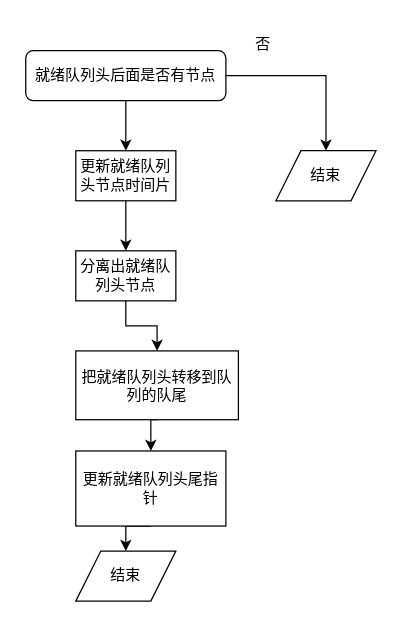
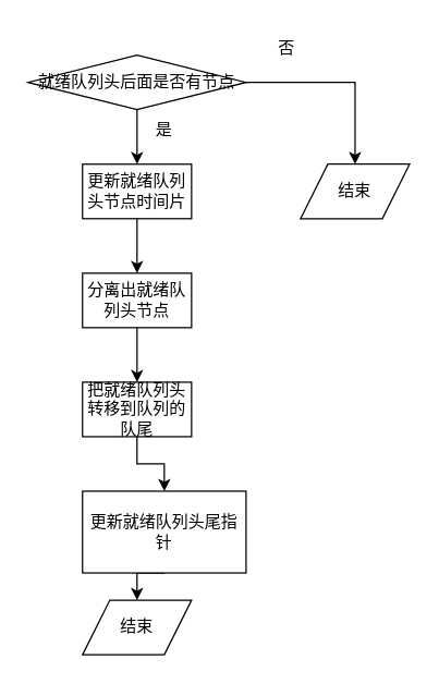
  <mxCell id="0" />
  <mxCell id="1" parent="0" />
  <mxCell id="2" style="edgeStyle=orthogonalEdgeStyle;rounded=0;orthogonalLoop=1;jettySize=auto;html=1;exitX=0.5;exitY=1;exitDx=0;exitDy=0;" edge="1" parent="1" source="4" target="7"><mxGeometry relative="1" as="geometry" /></mxCell>
  <mxCell id="3" style="edgeStyle=orthogonalEdgeStyle;rounded=0;orthogonalLoop=1;jettySize=auto;html=1;exitX=1;exitY=0.5;exitDx=0;exitDy=0;" edge="1" parent="1" source="4" target="5"><mxGeometry relative="1" as="geometry" /></mxCell>
- <mxCell id="4" value="&lt;span style=&quot;&quot;&gt;就绪队列头后面是否有节点&lt;/span&gt;" style="whiteSpace=wrap;html=1;rounded=1;" vertex="1" parent="1"><mxGeometry x="20" y="40" width="160" height="40" as="geometry" /></mxCell>
+ <mxCell id="4" value="&lt;span style=&quot;&quot;&gt;就绪队列头后面是否有节点&lt;/span&gt;" style="rhombus;whiteSpace=wrap;html=1;" vertex="1" parent="1"><mxGeometry x="20" y="40" width="160" height="40" as="geometry" /></mxCell>
  <mxCell id="5" value="结束" style="shape=parallelogram;perimeter=parallelogramPerimeter;whiteSpace=wrap;html=1;fixedSize=1;" vertex="1" parent="1"><mxGeometry x="220" y="120" width="80" height="40" as="geometry" /></mxCell>
  <mxCell id="6" style="edgeStyle=orthogonalEdgeStyle;rounded=0;orthogonalLoop=1;jettySize=auto;html=1;exitX=0.5;exitY=1;exitDx=0;exitDy=0;" edge="1" parent="1" source="7" target="10"><mxGeometry relative="1" as="geometry" /></mxCell>
  <mxCell id="7" value="更新就绪队列头节点时间片" style="rounded=0;whiteSpace=wrap;html=1;" vertex="1" parent="1"><mxGeometry x="60" y="120" width="80" height="40" as="geometry" /></mxCell>
  <mxCell id="8" style="edgeStyle=orthogonalEdgeStyle;rounded=0;orthogonalLoop=1;jettySize=auto;html=1;exitX=0.5;exitY=1;exitDx=0;exitDy=0;" edge="1" parent="1" source="4" target="4"><mxGeometry relative="1" as="geometry" /></mxCell>
  <mxCell id="9" style="edgeStyle=orthogonalEdgeStyle;rounded=0;orthogonalLoop=1;jettySize=auto;html=1;exitX=0.5;exitY=1;exitDx=0;exitDy=0;entryX=0.5;entryY=0;entryDx=0;entryDy=0;" edge="1" parent="1" source="10" target="12"><mxGeometry relative="1" as="geometry" /></mxCell>
  <mxCell id="10" value="分离出就绪队列头节点" style="rounded=0;whiteSpace=wrap;html=1;" vertex="1" parent="1"><mxGeometry x="60" y="200" width="80" height="40" as="geometry" /></mxCell>
  <mxCell id="11" style="edgeStyle=orthogonalEdgeStyle;rounded=0;orthogonalLoop=1;jettySize=auto;html=1;exitX=0.5;exitY=1;exitDx=0;exitDy=0;entryX=0.5;entryY=0;entryDx=0;entryDy=0;" edge="1" parent="1" source="12" target="14"><mxGeometry relative="1" as="geometry" /></mxCell>
- <mxCell id="12" value="把就绪队列头转移到队列的队尾" style="rounded=0;whiteSpace=wrap;html=1;" vertex="1" parent="1"><mxGeometry x="60" y="280" width="130" height="55" as="geometry" /></mxCell>
+ <mxCell id="12" value="把就绪队列头转移到队列的队尾" style="rounded=0;whiteSpace=wrap;html=1;" vertex="1" parent="1"><mxGeometry x="60" y="280" width="80" height="40" as="geometry" /></mxCell>
  <mxCell id="13" style="edgeStyle=orthogonalEdgeStyle;rounded=0;orthogonalLoop=1;jettySize=auto;html=1;exitX=0.5;exitY=1;exitDx=0;exitDy=0;entryX=0.5;entryY=0;entryDx=0;entryDy=0;" edge="1" parent="1" source="14" target="15"><mxGeometry relative="1" as="geometry" /></mxCell>
  <mxCell id="14" value="更新就绪队列头尾指针" style="rounded=0;whiteSpace=wrap;html=1;" vertex="1" parent="1"><mxGeometry x="60" y="360" width="120" height="60" as="geometry" /></mxCell>
  <mxCell id="15" value="结束" style="shape=parallelogram;perimeter=parallelogramPerimeter;whiteSpace=wrap;html=1;fixedSize=1;" vertex="1" parent="1"><mxGeometry x="60" y="440" width="80" height="40" as="geometry" /></mxCell>
+ <mxCell id="16" value="是" style="text;html=1;strokeColor=none;fillColor=none;align=center;verticalAlign=middle;whiteSpace=wrap;rounded=0;" vertex="1" parent="1"><mxGeometry x="90" y="80" width="60" height="30" as="geometry" /></mxCell>
  <mxCell id="17" value="否" style="text;html=1;strokeColor=none;fillColor=none;align=center;verticalAlign=middle;whiteSpace=wrap;rounded=0;" vertex="1" parent="1"><mxGeometry x="180" y="20" width="60" height="30" as="geometry" /></mxCell>
